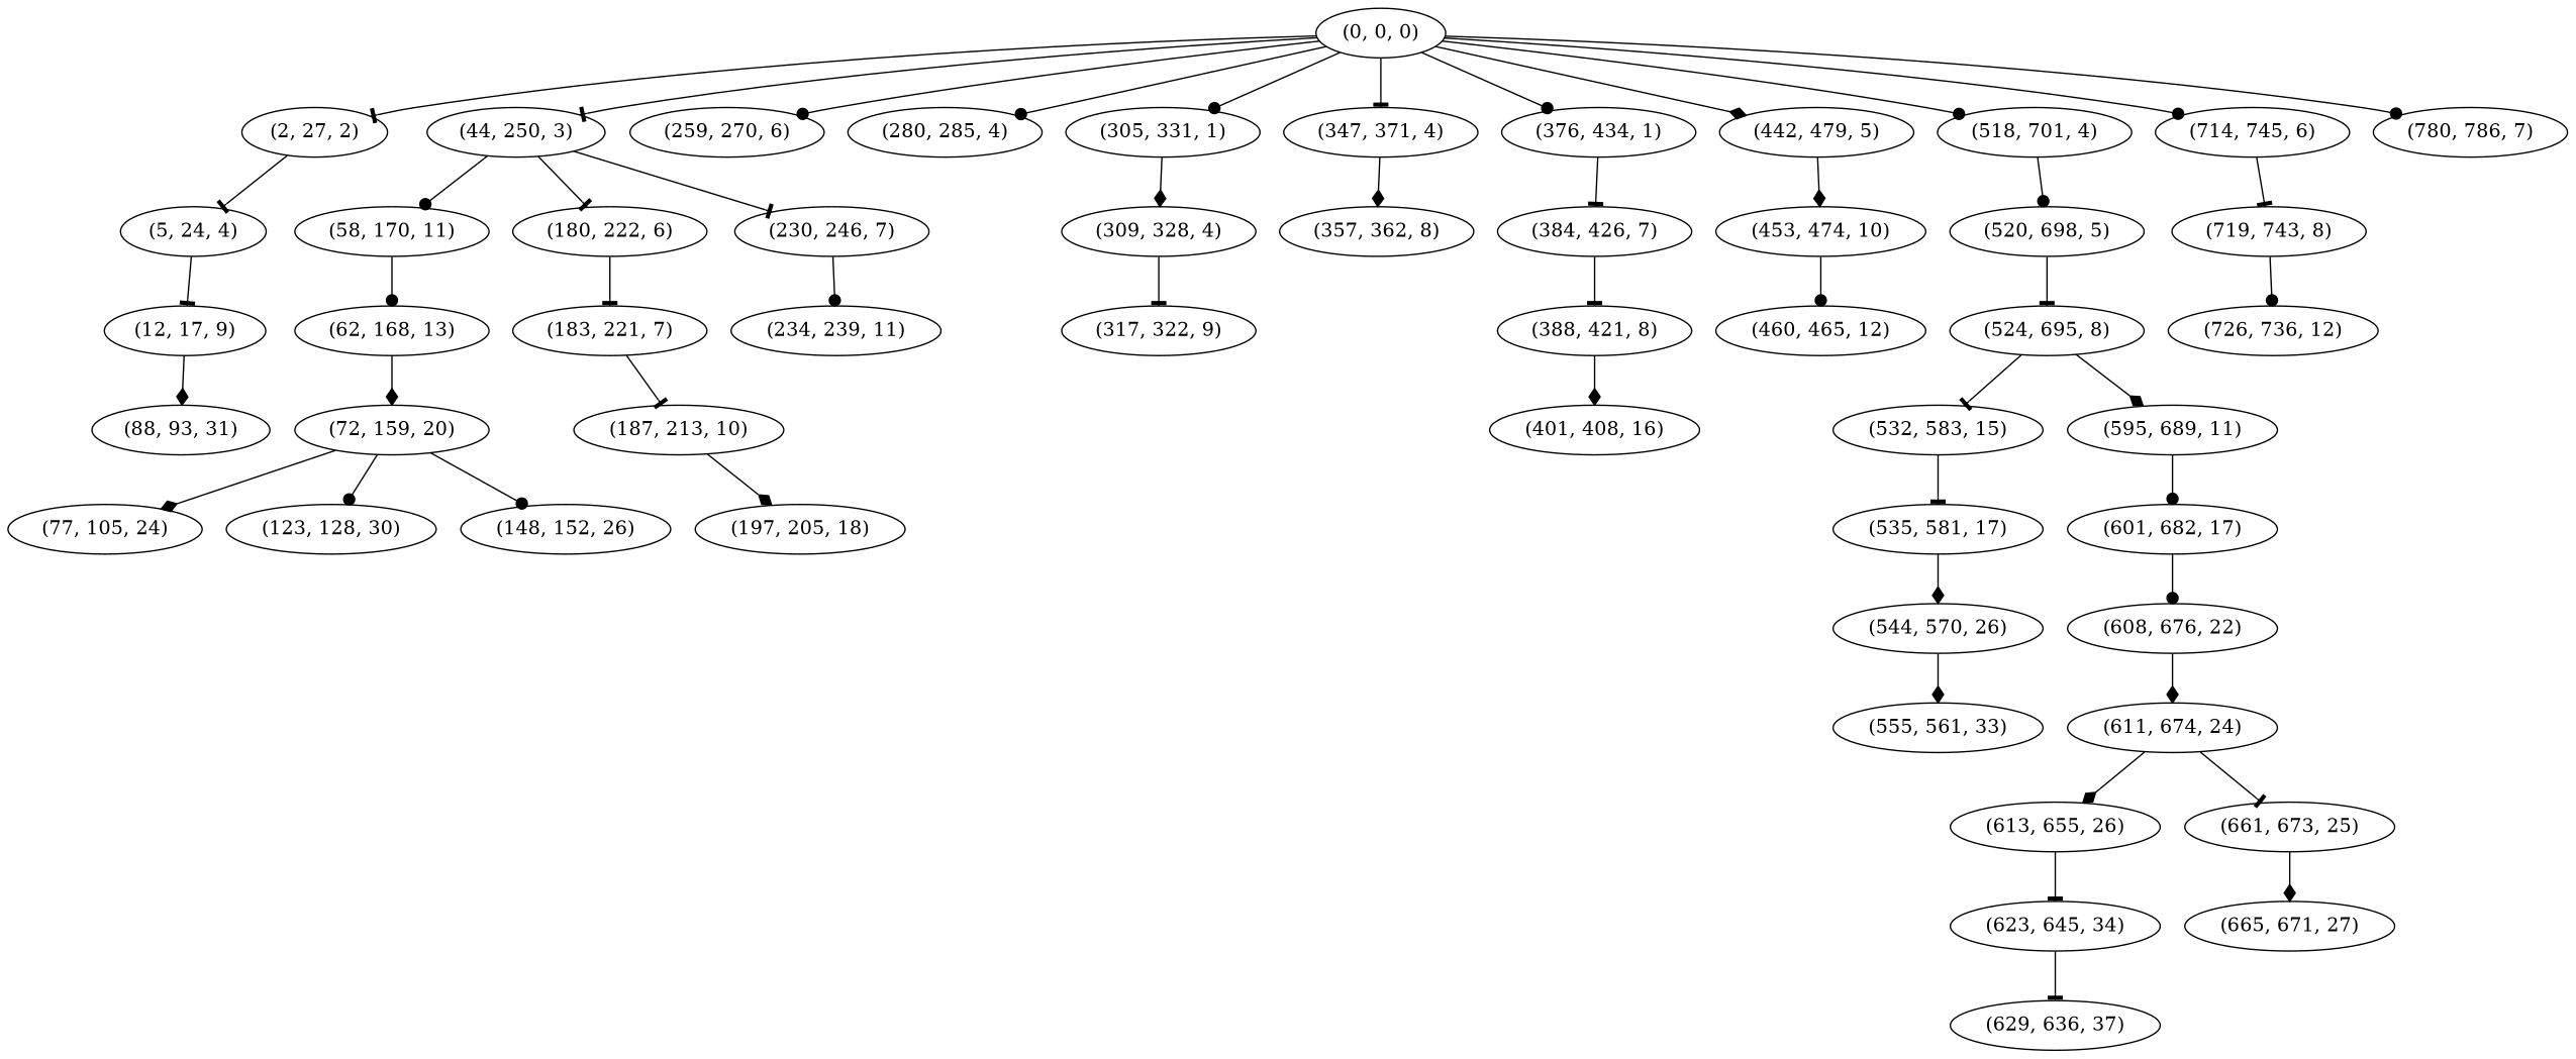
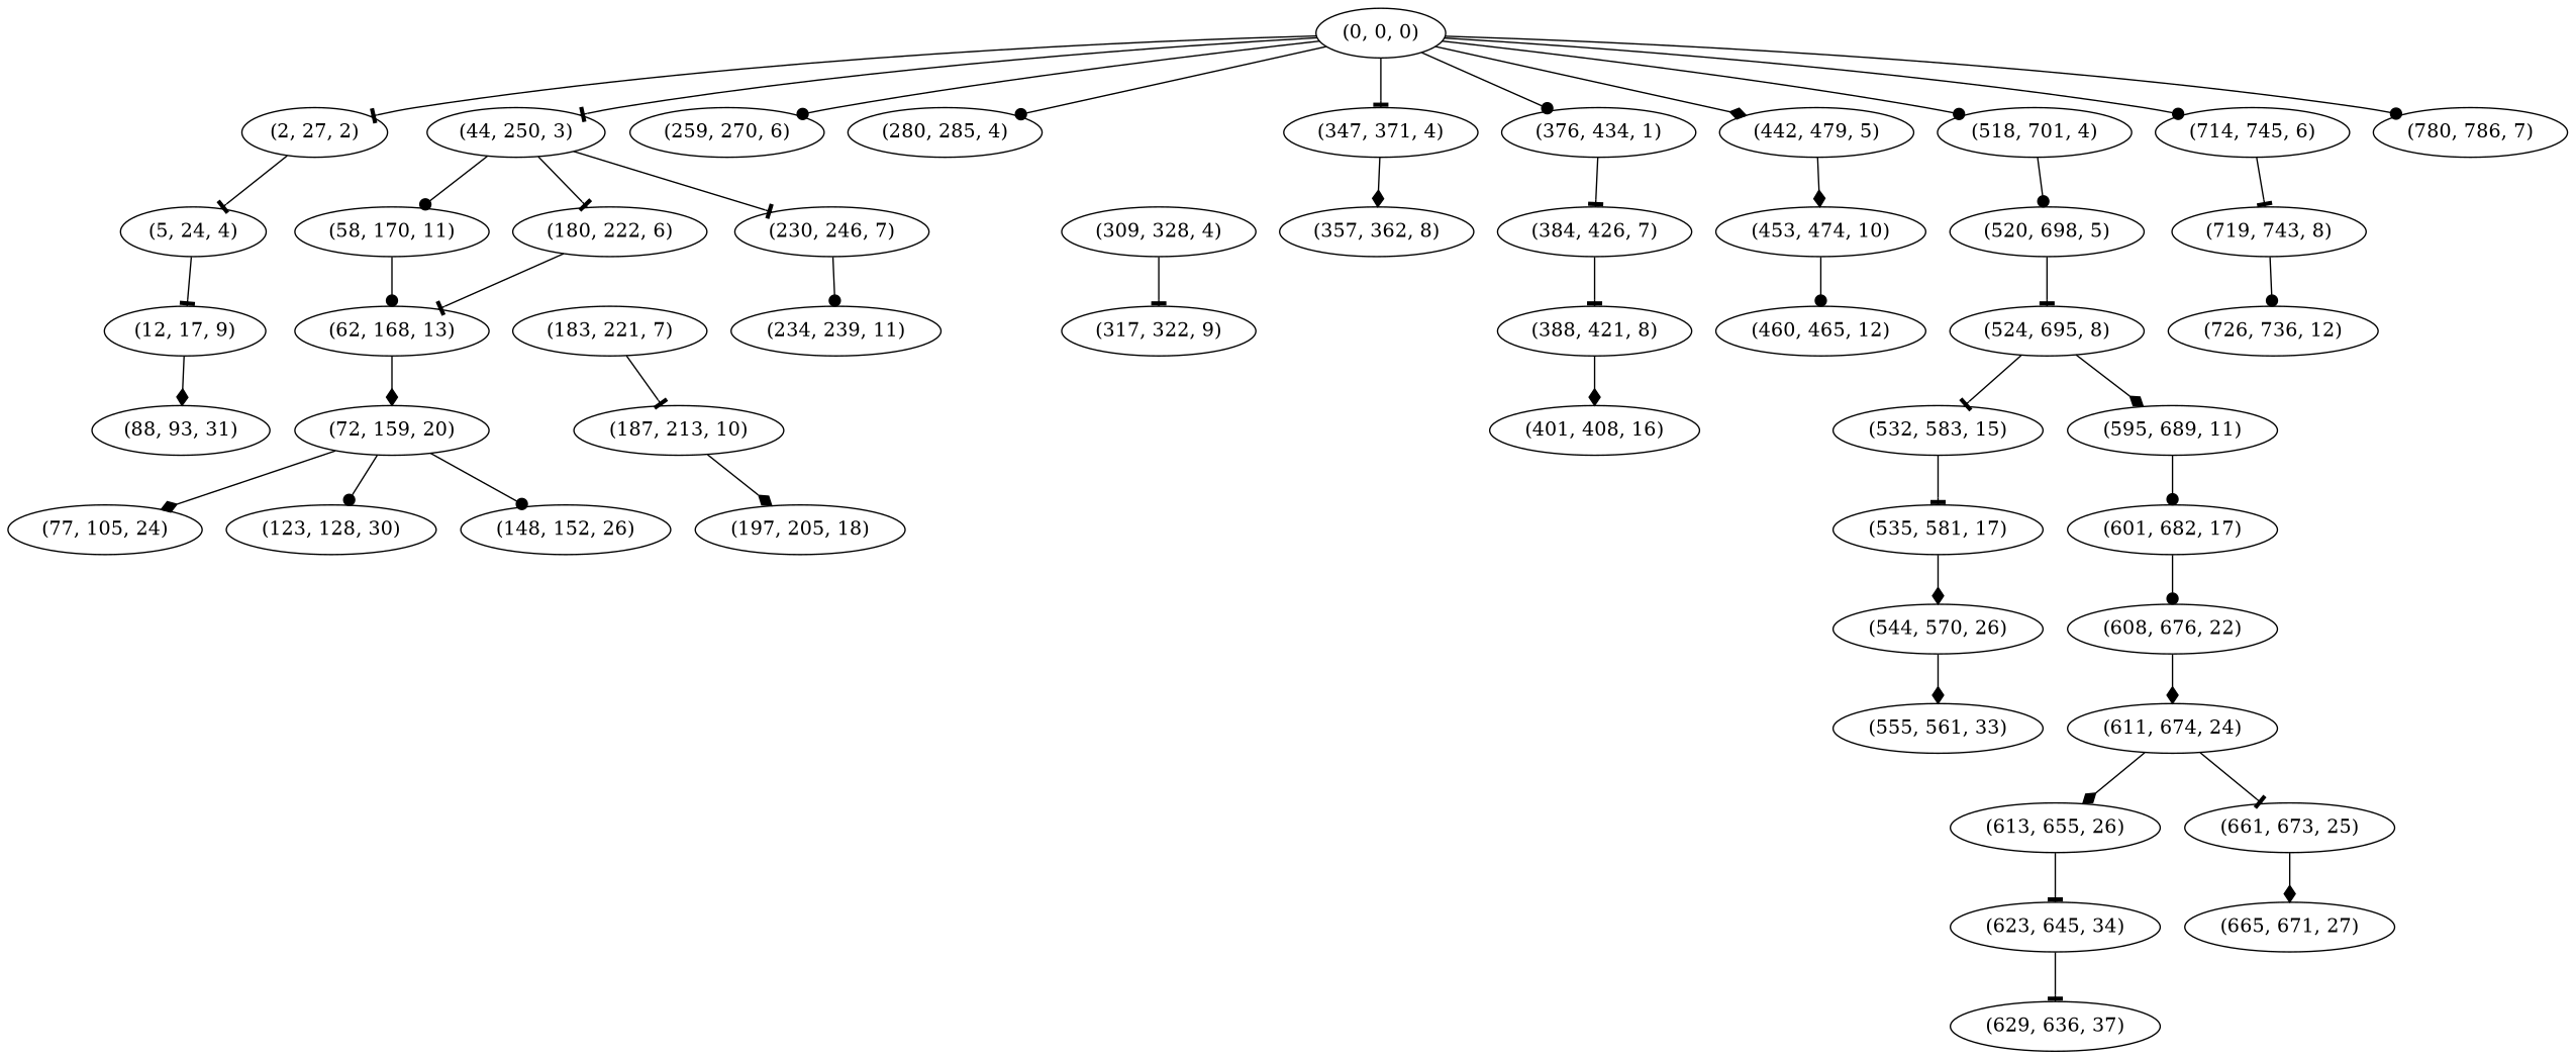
  digraph {
    edge [arrowhead=tee]
    "(0, 0, 0)"
    "(2, 27, 2)"
    "(44, 250, 3)"
    "(259, 270, 6)"
    "(280, 285, 4)"
-   "(305, 331, 1)"
    "(347, 371, 4)"
    "(376, 434, 1)"
    "(442, 479, 5)"
    "(518, 701, 4)"
    "(714, 745, 6)"
    "(780, 786, 7)"
    "(5, 24, 4)"
    "(58, 170, 11)"
    "(180, 222, 6)"
    "(230, 246, 7)"
    "(309, 328, 4)"
    "(357, 362, 8)"
    "(384, 426, 7)"
    "(453, 474, 10)"
    "(520, 698, 5)"
    "(719, 743, 8)"
    "(12, 17, 9)"
    "(88, 93, 31)"
    "(62, 168, 13)"
    "(183, 221, 7)"
    "(234, 239, 11)"
    "(72, 159, 20)"
    "(77, 105, 24)"
    "(123, 128, 30)"
    "(148, 152, 26)"
    "(187, 213, 10)"
    "(197, 205, 18)"
    "(317, 322, 9)"
    "(388, 421, 8)"
    "(401, 408, 16)"
    "(460, 465, 12)"
    "(524, 695, 8)"
    "(532, 583, 15)"
    "(595, 689, 11)"
    "(535, 581, 17)"
    "(601, 682, 17)"
    "(544, 570, 26)"
    "(555, 561, 33)"
    "(608, 676, 22)"
    "(611, 674, 24)"
    "(613, 655, 26)"
    "(661, 673, 25)"
    "(623, 645, 34)"
    "(665, 671, 27)"
    "(629, 636, 37)"
    "(726, 736, 12)"
    "(0, 0, 0)" -> "(2, 27, 2)"
    "(0, 0, 0)" -> "(44, 250, 3)"
    "(0, 0, 0)" -> "(259, 270, 6)" [arrowhead=dot]
    "(0, 0, 0)" -> "(280, 285, 4)" [arrowhead=dot]
-   "(0, 0, 0)" -> "(305, 331, 1)" [arrowhead=dot]
    "(0, 0, 0)" -> "(347, 371, 4)"
    "(0, 0, 0)" -> "(376, 434, 1)" [arrowhead=dot]
    "(0, 0, 0)" -> "(442, 479, 5)" [arrowhead=diamond]
    "(0, 0, 0)" -> "(518, 701, 4)" [arrowhead=dot]
    "(0, 0, 0)" -> "(714, 745, 6)" [arrowhead=dot]
    "(0, 0, 0)" -> "(780, 786, 7)" [arrowhead=dot]
    "(2, 27, 2)" -> "(5, 24, 4)"
    "(44, 250, 3)" -> "(58, 170, 11)" [arrowhead=dot]
    "(44, 250, 3)" -> "(180, 222, 6)"
    "(44, 250, 3)" -> "(230, 246, 7)"
-   "(305, 331, 1)" -> "(309, 328, 4)" [arrowhead=diamond]
    "(347, 371, 4)" -> "(357, 362, 8)" [arrowhead=diamond]
    "(376, 434, 1)" -> "(384, 426, 7)"
    "(442, 479, 5)" -> "(453, 474, 10)" [arrowhead=diamond]
    "(518, 701, 4)" -> "(520, 698, 5)" [arrowhead=dot]
    "(714, 745, 6)" -> "(719, 743, 8)"
    "(5, 24, 4)" -> "(12, 17, 9)"
    "(58, 170, 11)" -> "(62, 168, 13)" [arrowhead=dot]
-   "(180, 222, 6)" -> "(183, 221, 7)"
+   "(180, 222, 6)" -> "(62, 168, 13)"
    "(230, 246, 7)" -> "(234, 239, 11)" [arrowhead=dot]
    "(309, 328, 4)" -> "(317, 322, 9)"
    "(384, 426, 7)" -> "(388, 421, 8)"
    "(453, 474, 10)" -> "(460, 465, 12)" [arrowhead=dot]
    "(520, 698, 5)" -> "(524, 695, 8)"
    "(719, 743, 8)" -> "(726, 736, 12)" [arrowhead=dot]
    "(12, 17, 9)" -> "(88, 93, 31)" [arrowhead=diamond]
    "(62, 168, 13)" -> "(72, 159, 20)" [arrowhead=diamond]
    "(183, 221, 7)" -> "(187, 213, 10)"
    "(72, 159, 20)" -> "(77, 105, 24)" [arrowhead=diamond]
    "(72, 159, 20)" -> "(123, 128, 30)" [arrowhead=dot]
    "(72, 159, 20)" -> "(148, 152, 26)" [arrowhead=dot]
    "(187, 213, 10)" -> "(197, 205, 18)" [arrowhead=diamond]
    "(388, 421, 8)" -> "(401, 408, 16)" [arrowhead=diamond]
    "(524, 695, 8)" -> "(532, 583, 15)"
    "(524, 695, 8)" -> "(595, 689, 11)" [arrowhead=diamond]
    "(532, 583, 15)" -> "(535, 581, 17)"
    "(595, 689, 11)" -> "(601, 682, 17)" [arrowhead=dot]
    "(535, 581, 17)" -> "(544, 570, 26)" [arrowhead=diamond]
    "(601, 682, 17)" -> "(608, 676, 22)" [arrowhead=dot]
    "(544, 570, 26)" -> "(555, 561, 33)" [arrowhead=diamond]
    "(608, 676, 22)" -> "(611, 674, 24)" [arrowhead=diamond]
    "(611, 674, 24)" -> "(613, 655, 26)" [arrowhead=diamond]
    "(611, 674, 24)" -> "(661, 673, 25)"
    "(613, 655, 26)" -> "(623, 645, 34)"
    "(661, 673, 25)" -> "(665, 671, 27)" [arrowhead=diamond]
    "(623, 645, 34)" -> "(629, 636, 37)"
  }
